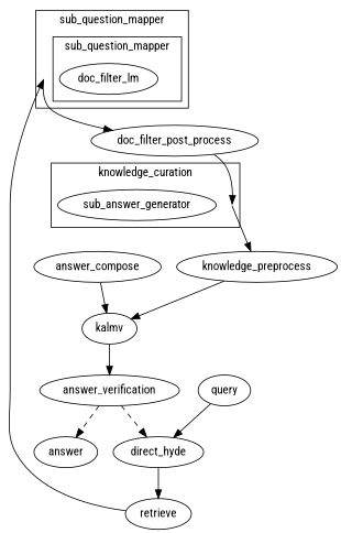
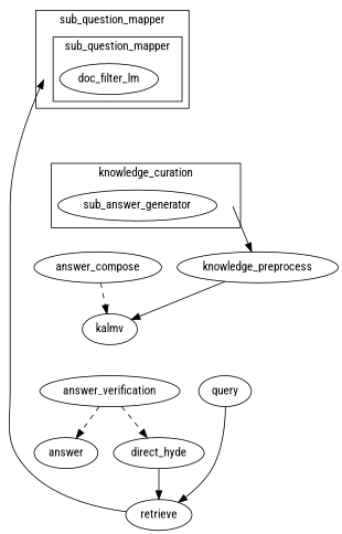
  digraph {
    compound=true
    fontname="Roboto Condensed"
    node [fontname="Roboto Condensed"]
    edge [fontname="Roboto Condensed"]
    _doc_mapper_cluster_ancor [fixedsize=true height=0 style=invis width=0]
    doc_filter_lm
    _sub_question_mapper_cluster_ancor [fixedsize=true height=0 style=invis width=0]
    _knowledge_curation_cluster_ancor [fixedsize=true height=0 style=invis width=0]
    sub_answer_generator
-   doc_filter_post_process
    knowledge_preprocess
    _rag_cluster_ancor [fixedsize=true height=0 style=invis width=0]
    query
    direct_hyde
    retrieve
    kalmv
    answer_compose
    answer_verification
    answer
    subgraph cluster_1 {
      label=sub_question_mapper
      _sub_question_mapper_cluster_ancor
      subgraph cluster_2 {
        label=sub_question_mapper
        _doc_mapper_cluster_ancor
        doc_filter_lm
      }
    }
    subgraph cluster_3 {
      label=knowledge_curation
      _knowledge_curation_cluster_ancor
      sub_answer_generator
    }
-   _sub_question_mapper_cluster_ancor -> doc_filter_post_process
    _knowledge_curation_cluster_ancor -> knowledge_preprocess
-   doc_filter_post_process -> _knowledge_curation_cluster_ancor
    knowledge_preprocess -> kalmv
-   query -> direct_hyde
+   query -> retrieve
    direct_hyde -> retrieve
    retrieve -> _sub_question_mapper_cluster_ancor
-   kalmv -> answer_verification
-   answer_compose -> kalmv
+   answer_compose -> kalmv [style=dashed]
    answer_verification -> direct_hyde [style=dashed]
    answer_verification -> answer [style=dashed]
  }
